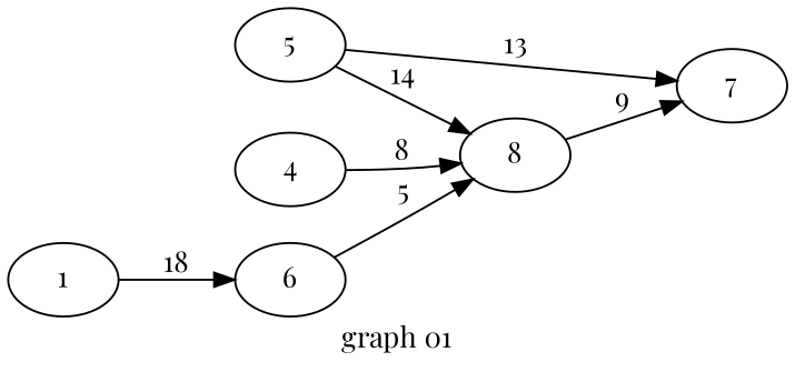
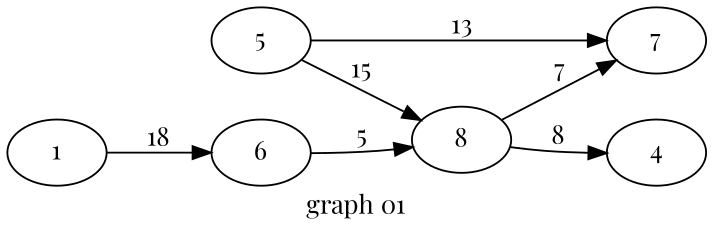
  digraph {
    fontname="Playfair Display"
    label="graph 01"
    rankdir=LR
    node [fontname="Playfair Display"]
    edge [fontname="Playfair Display"]
    n1 [label=8]
    4
    7
    5
    6
    1
-   4 -> n1 [label=" 8 "]
-   n1 -> 7 [label=" 9 "]
-   5 -> n1 [label=" 14 "]
+   n1 -> 4 [label=" 8 "]
+   n1 -> 7 [label=" 7 "]
+   5 -> n1 [label=" 15 "]
    5 -> 7 [label=" 13 "]
    6 -> n1 [label=" 5 "]
    1 -> 6 [label=" 18 "]
  }
